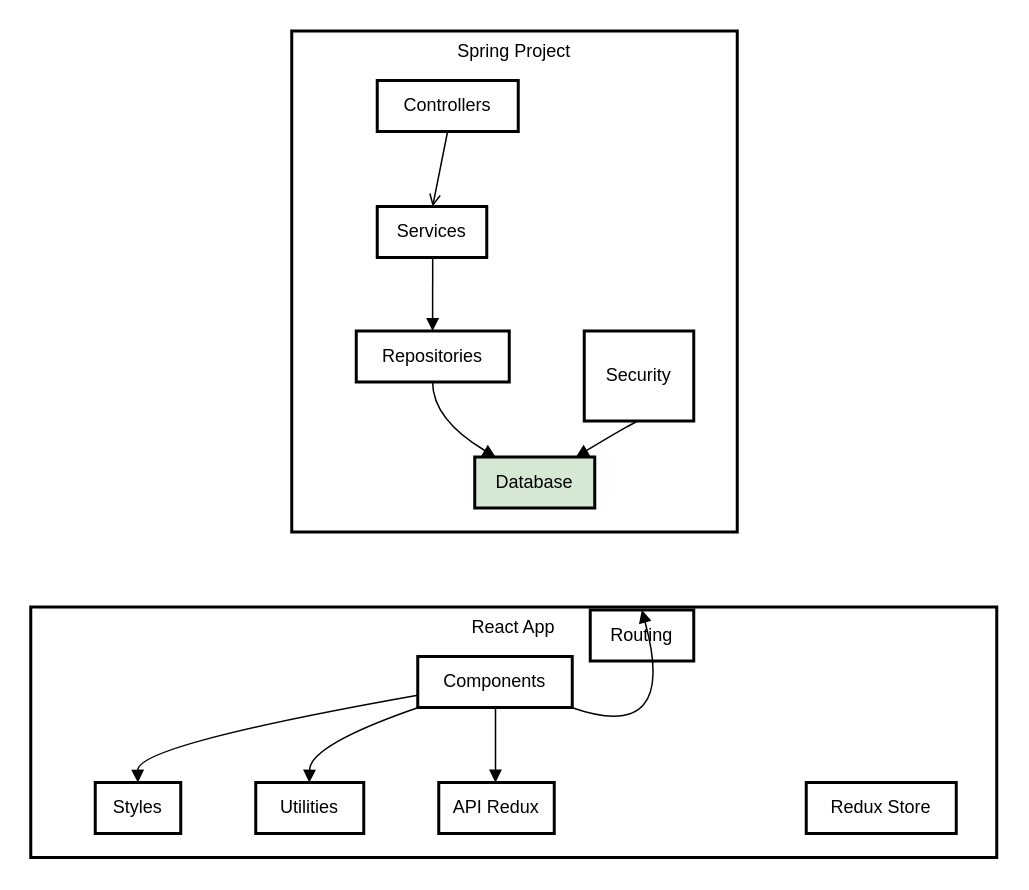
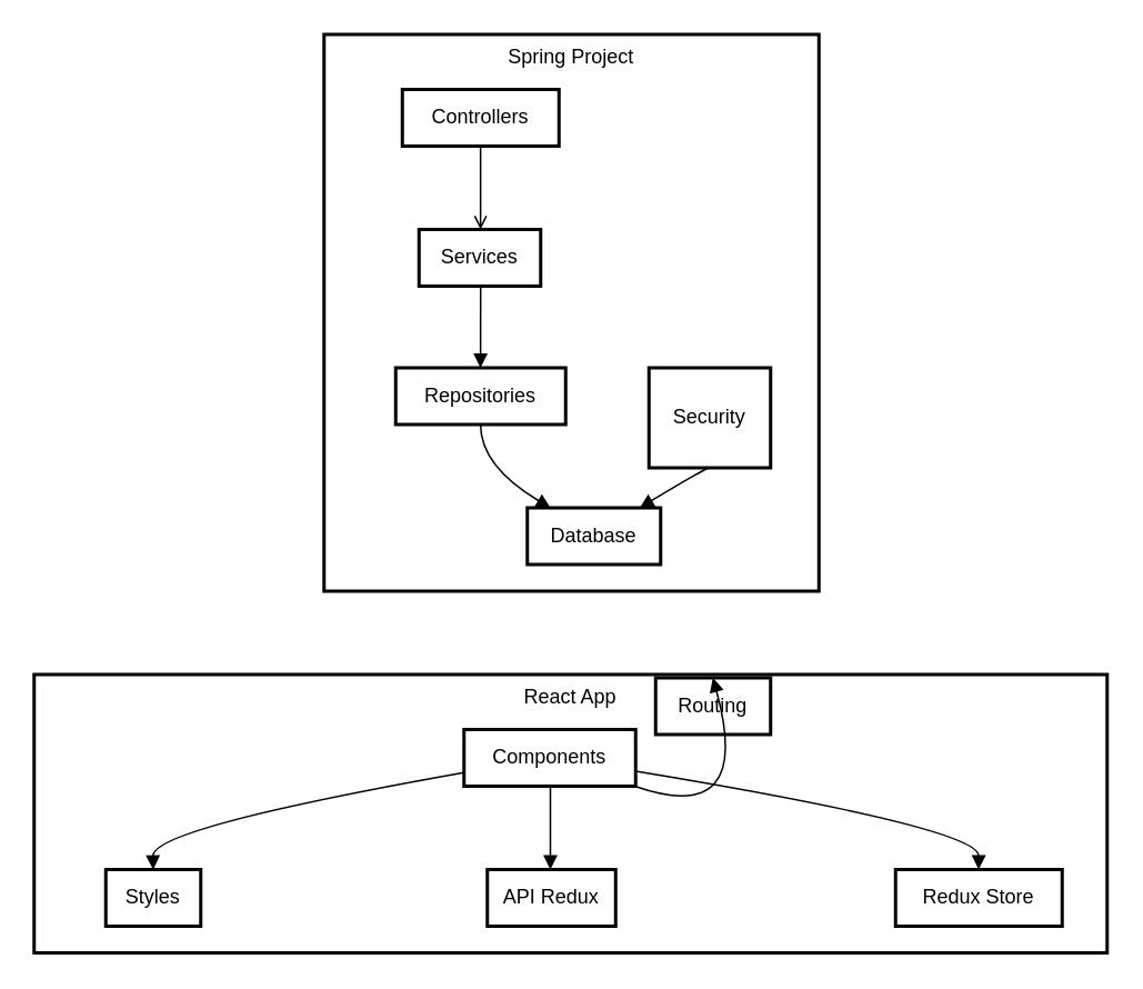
  <mxCell id="0" />
  <mxCell id="1" parent="0" />
  <mxCell id="2" value="Spring Project" style="whiteSpace=wrap;strokeWidth=2;verticalAlign=top;" vertex="1" parent="1"><mxGeometry x="194" width="297" height="334" as="geometry" y="20" /></mxCell>
- <mxCell id="3" value="Controllers" style="whiteSpace=wrap;strokeWidth=2;" vertex="1" parent="2"><mxGeometry x="57" y="33" width="94" height="34" as="geometry" /></mxCell>
+ <mxCell id="3" value="Controllers" style="whiteSpace=wrap;strokeWidth=2;" vertex="1" parent="2"><mxGeometry x="47" y="33" width="94" height="34" as="geometry" /></mxCell>
  <mxCell id="4" value="Services" style="whiteSpace=wrap;strokeWidth=2;" vertex="1" parent="2"><mxGeometry x="57" y="117" width="73" height="34" as="geometry" /></mxCell>
  <mxCell id="5" value="Repositories" style="whiteSpace=wrap;strokeWidth=2;" vertex="1" parent="2"><mxGeometry x="43" y="200" width="102" height="34" as="geometry" /></mxCell>
- <mxCell id="6" value="Database" style="whiteSpace=wrap;strokeWidth=2;fillColor=#d5e8d4;" vertex="1" parent="2"><mxGeometry x="122" y="284" width="80" height="34" as="geometry" /></mxCell>
+ <mxCell id="6" value="Database" style="whiteSpace=wrap;strokeWidth=2;" vertex="1" parent="2"><mxGeometry x="122" y="284" width="80" height="34" as="geometry" /></mxCell>
  <mxCell id="7" value="Security" style="whiteSpace=wrap;strokeWidth=2;" vertex="1" parent="2"><mxGeometry x="195" y="200" width="73" height="60" as="geometry" /></mxCell>
  <mxCell id="8" value="" style="curved=1;startArrow=none;endArrow=open;exitX=0.499;exitY=0.985;entryX=0.506;entryY=-0.015;" edge="1" parent="2" source="3" target="4"><mxGeometry relative="1" as="geometry"><Array as="points" /></mxGeometry></mxCell>
  <mxCell id="9" value="" style="curved=1;startArrow=none;endArrow=block;exitX=0.506;exitY=0.971;entryX=0.499;entryY=0;" edge="1" parent="2" source="4" target="5"><mxGeometry relative="1" as="geometry"><Array as="points" /></mxGeometry></mxCell>
  <mxCell id="10" value="" style="curved=1;startArrow=none;endArrow=block;exitX=0.499;exitY=0.985;entryX=0.164;entryY=-0.015;" edge="1" parent="2" source="5" target="6"><mxGeometry relative="1" as="geometry"><Array as="points"><mxPoint x="94" y="259" /></Array></mxGeometry></mxCell>
  <mxCell id="11" value="" style="curved=1;startArrow=none;endArrow=block;exitX=0.499;exitY=0.985;entryX=0.853;entryY=-0.015;" edge="1" parent="2" source="7" target="6"><mxGeometry relative="1" as="geometry"><Array as="points"><mxPoint x="231" y="259" /></Array></mxGeometry></mxCell>
  <mxCell id="12" value="React App" style="whiteSpace=wrap;strokeWidth=2;verticalAlign=top;" vertex="1" parent="1"><mxGeometry y="404" width="644" height="167" as="geometry" x="20" /></mxCell>
  <mxCell id="13" value="Components" style="whiteSpace=wrap;strokeWidth=2;" vertex="1" parent="12"><mxGeometry x="258" y="33" width="103" height="34" as="geometry" /></mxCell>
  <mxCell id="14" value="Styles" style="whiteSpace=wrap;strokeWidth=2;" vertex="1" parent="12"><mxGeometry x="43" y="117" width="57" height="34" as="geometry" /></mxCell>
- <mxCell id="15" value="Utilities" style="whiteSpace=wrap;strokeWidth=2;" vertex="1" parent="12"><mxGeometry x="150" y="117" width="72" height="34" as="geometry" /></mxCell>
  <mxCell id="16" value="API Redux" style="whiteSpace=wrap;strokeWidth=2;" vertex="1" parent="12"><mxGeometry x="272" y="117" width="77" height="34" as="geometry" /></mxCell>
  <mxCell id="17" value="Routing" style="whiteSpace=wrap;strokeWidth=2;" vertex="1" parent="12"><mxGeometry x="373" y="2" width="69" height="34" as="geometry" /></mxCell>
  <mxCell id="18" value="Redux Store" style="whiteSpace=wrap;strokeWidth=2;" vertex="1" parent="12"><mxGeometry x="517" y="117" width="100" height="34" as="geometry" /></mxCell>
  <mxCell id="19" value="" style="curved=1;startArrow=none;endArrow=block;exitX=0.003;exitY=0.758;entryX=0.499;entryY=-0.015;" edge="1" parent="12" source="13" target="14"><mxGeometry relative="1" as="geometry"><Array as="points"><mxPoint x="71" y="92" /></Array></mxGeometry></mxCell>
- <mxCell id="20" value="" style="curved=1;startArrow=none;endArrow=block;exitX=0.019;exitY=0.985;entryX=0.496;entryY=-0.015;" edge="1" parent="12" source="13" target="15"><mxGeometry relative="1" as="geometry"><Array as="points"><mxPoint x="186" y="92" /></Array></mxGeometry></mxCell>
  <mxCell id="21" value="" style="curved=1;startArrow=none;endArrow=block;exitX=0.503;exitY=0.985;entryX=0.491;entryY=-0.015;" edge="1" parent="12" source="13" target="16"><mxGeometry relative="1" as="geometry"><Array as="points" /></mxGeometry></mxCell>
  <mxCell id="22" value="" style="curved=1;startArrow=none;endArrow=block;exitX=0.98;exitY=0.985;entryX=0.498;entryY=-0.015;" edge="1" parent="12" source="13" target="17"><mxGeometry relative="1" as="geometry"><Array as="points"><mxPoint x="432" y="92" /></Array></mxGeometry></mxCell>
+ <mxCell id="23" value="" style="curved=1;startArrow=none;endArrow=block;exitX=1.003;exitY=0.738;entryX=0.499;entryY=-0.015;" edge="1" parent="12" source="13" target="18"><mxGeometry relative="1" as="geometry"><Array as="points"><mxPoint x="567" y="92" /></Array></mxGeometry></mxCell>
